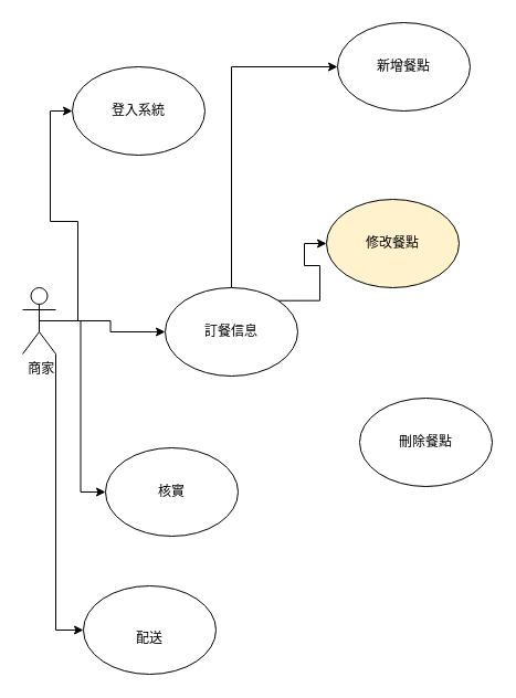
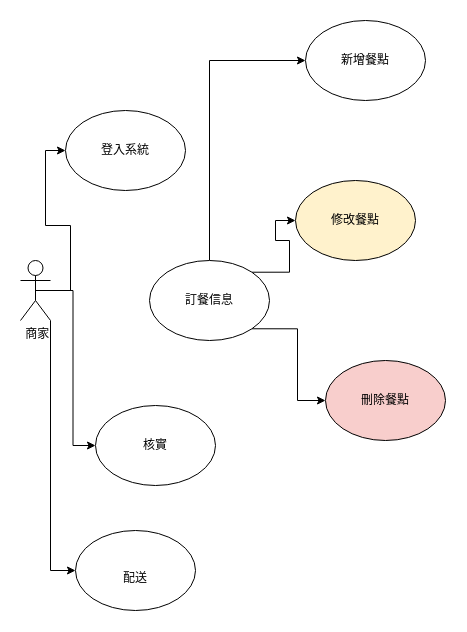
  <mxCell id="0" />
  <mxCell id="1" parent="0" />
  <mxCell id="2" style="edgeStyle=orthogonalEdgeStyle;rounded=0;orthogonalLoop=1;jettySize=auto;html=1;exitX=1;exitY=1;exitDx=0;exitDy=0;exitPerimeter=0;entryX=0;entryY=0.5;entryDx=0;entryDy=0;" edge="1" parent="1" source="3" target="16"><mxGeometry relative="1" as="geometry" /></mxCell>
  <mxCell id="3" value="&lt;font style=&quot;vertical-align: inherit;&quot;&gt;&lt;font style=&quot;vertical-align: inherit;&quot;&gt;&amp;nbsp;商家&lt;/font&gt;&lt;/font&gt;" style="shape=umlActor;verticalLabelPosition=bottom;verticalAlign=top;html=1;outlineConnect=0;" vertex="1" parent="1"><mxGeometry x="20" y="260" width="30" height="60" as="geometry" /></mxCell>
- <mxCell id="4" style="edgeStyle=orthogonalEdgeStyle;rounded=0;orthogonalLoop=1;jettySize=auto;html=1;exitX=0.5;exitY=0.5;exitDx=0;exitDy=0;entryX=0;entryY=0.5;entryDx=0;entryDy=0;exitPerimeter=0;" edge="1" parent="1" source="3" target="12"><mxGeometry relative="1" as="geometry"><mxPoint x="15" y="300" as="sourcePoint" /></mxGeometry></mxCell>
  <mxCell id="5" style="edgeStyle=orthogonalEdgeStyle;rounded=0;orthogonalLoop=1;jettySize=auto;html=1;entryX=0;entryY=0.5;entryDx=0;entryDy=0;" edge="1" parent="1" source="3" target="7"><mxGeometry relative="1" as="geometry"><mxPoint x="-2.574" y="271.716" as="sourcePoint" /></mxGeometry></mxCell>
  <mxCell id="6" style="edgeStyle=orthogonalEdgeStyle;rounded=0;orthogonalLoop=1;jettySize=auto;html=1;exitX=0.5;exitY=0.5;exitDx=0;exitDy=0;entryX=0;entryY=0.5;entryDx=0;entryDy=0;exitPerimeter=0;" edge="1" parent="1" source="3" target="13"><mxGeometry relative="1" as="geometry"><mxPoint x="-2.574" y="328.284" as="sourcePoint" /></mxGeometry></mxCell>
- <mxCell id="7" value="&lt;font style=&quot;vertical-align: inherit;&quot;&gt;&lt;font style=&quot;vertical-align: inherit;&quot;&gt;登入系統&lt;/font&gt;&lt;/font&gt;" style="ellipse;whiteSpace=wrap;html=1;" vertex="1" parent="1"><mxGeometry x="65" y="60" width="120" height="80" as="geometry" /></mxCell>
+ <mxCell id="7" value="&lt;font style=&quot;vertical-align: inherit;&quot;&gt;&lt;font style=&quot;vertical-align: inherit;&quot;&gt;登入系統&lt;/font&gt;&lt;/font&gt;" style="ellipse;whiteSpace=wrap;html=1;" vertex="1" parent="1"><mxGeometry x="65" y="110" width="120" height="80" as="geometry" /></mxCell>
  <mxCell id="8" value="&lt;font style=&quot;vertical-align: inherit;&quot;&gt;&lt;font style=&quot;vertical-align: inherit;&quot;&gt;修改餐點&lt;/font&gt;&lt;/font&gt;" style="ellipse;whiteSpace=wrap;html=1;fillColor=#fff2cc;" vertex="1" parent="1"><mxGeometry x="295" y="180" width="120" height="80" as="geometry" /></mxCell>
  <mxCell id="9" style="edgeStyle=orthogonalEdgeStyle;rounded=0;orthogonalLoop=1;jettySize=auto;html=1;exitX=1;exitY=0;exitDx=0;exitDy=0;entryX=0;entryY=0.5;entryDx=0;entryDy=0;" edge="1" parent="1" source="12" target="8"><mxGeometry relative="1" as="geometry" /></mxCell>
+ <mxCell id="10" style="edgeStyle=orthogonalEdgeStyle;rounded=0;orthogonalLoop=1;jettySize=auto;html=1;exitX=1;exitY=1;exitDx=0;exitDy=0;entryX=0;entryY=0.5;entryDx=0;entryDy=0;" edge="1" parent="1" source="12" target="14"><mxGeometry relative="1" as="geometry" /></mxCell>
  <mxCell id="11" style="edgeStyle=orthogonalEdgeStyle;rounded=0;orthogonalLoop=1;jettySize=auto;html=1;exitX=0.5;exitY=0;exitDx=0;exitDy=0;entryX=0;entryY=0.5;entryDx=0;entryDy=0;" edge="1" parent="1" source="12" target="15"><mxGeometry relative="1" as="geometry" /></mxCell>
  <mxCell id="12" value="&lt;font style=&quot;vertical-align: inherit;&quot;&gt;&lt;font style=&quot;vertical-align: inherit;&quot;&gt;&lt;font style=&quot;vertical-align: inherit;&quot;&gt;&lt;font style=&quot;vertical-align: inherit;&quot;&gt;訂餐信息&lt;/font&gt;&lt;/font&gt;&lt;/font&gt;&lt;/font&gt;" style="ellipse;whiteSpace=wrap;html=1;" vertex="1" parent="1"><mxGeometry x="149" y="260" width="120" height="80" as="geometry" /></mxCell>
  <mxCell id="13" value="&lt;font style=&quot;vertical-align: inherit;&quot;&gt;&lt;font style=&quot;vertical-align: inherit;&quot;&gt;&lt;font style=&quot;vertical-align: inherit;&quot;&gt;&lt;font style=&quot;vertical-align: inherit;&quot;&gt;核實&lt;/font&gt;&lt;/font&gt;&lt;/font&gt;&lt;/font&gt;" style="ellipse;whiteSpace=wrap;html=1;" vertex="1" parent="1"><mxGeometry x="95" y="405" width="120" height="80" as="geometry" /></mxCell>
- <mxCell id="14" value="&lt;font style=&quot;vertical-align: inherit;&quot;&gt;&lt;font style=&quot;vertical-align: inherit;&quot;&gt;刪除餐點&lt;/font&gt;&lt;/font&gt;" style="ellipse;whiteSpace=wrap;html=1;" vertex="1" parent="1"><mxGeometry x="325" y="360" width="120" height="80" as="geometry" /></mxCell>
+ <mxCell id="14" value="&lt;font style=&quot;vertical-align: inherit;&quot;&gt;&lt;font style=&quot;vertical-align: inherit;&quot;&gt;刪除餐點&lt;/font&gt;&lt;/font&gt;" style="ellipse;whiteSpace=wrap;html=1;fillColor=#f8cecc;" vertex="1" parent="1"><mxGeometry x="325" y="360" width="120" height="80" as="geometry" /></mxCell>
  <mxCell id="15" value="&lt;font style=&quot;vertical-align: inherit;&quot;&gt;&lt;font style=&quot;vertical-align: inherit;&quot;&gt;&lt;font style=&quot;vertical-align: inherit;&quot;&gt;&lt;font style=&quot;vertical-align: inherit;&quot;&gt;新增餐點&lt;/font&gt;&lt;/font&gt;&lt;/font&gt;&lt;/font&gt;" style="ellipse;whiteSpace=wrap;html=1;" vertex="1" parent="1"><mxGeometry x="305" y="20" width="120" height="80" as="geometry" /></mxCell>
  <mxCell id="16" value="&lt;font style=&quot;vertical-align: inherit;&quot;&gt;&lt;font style=&quot;vertical-align: inherit;&quot;&gt;&lt;br&gt;配送&lt;/font&gt;&lt;/font&gt;" style="ellipse;whiteSpace=wrap;html=1;" vertex="1" parent="1"><mxGeometry x="75" y="530" width="120" height="80" as="geometry" /></mxCell>
